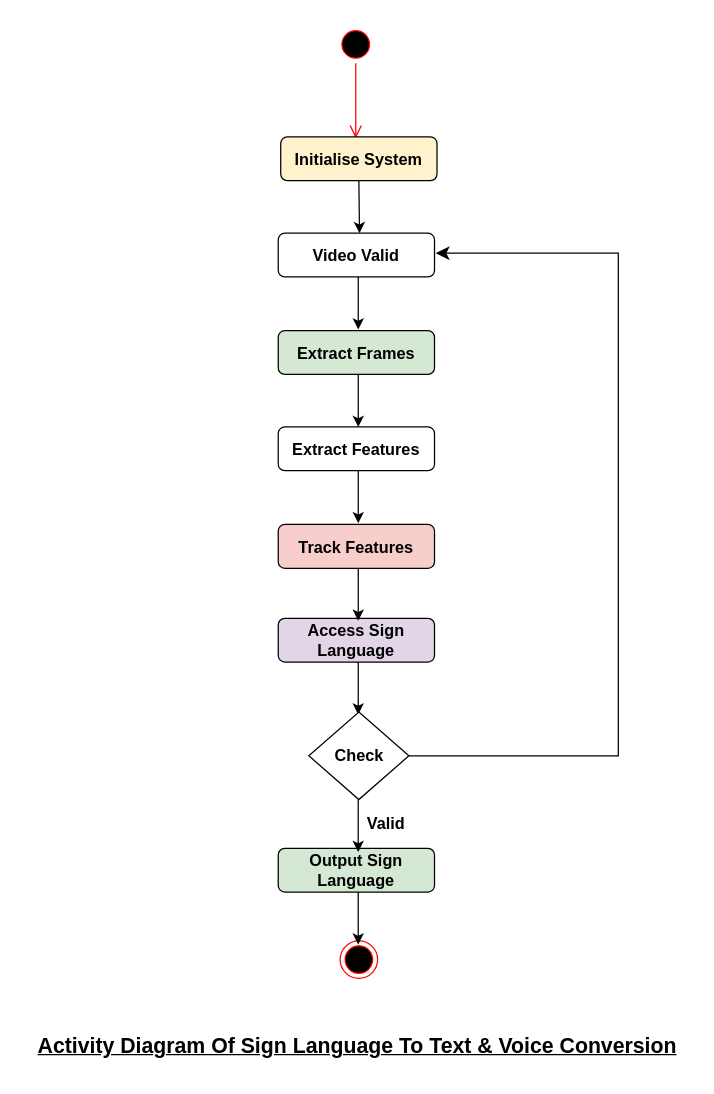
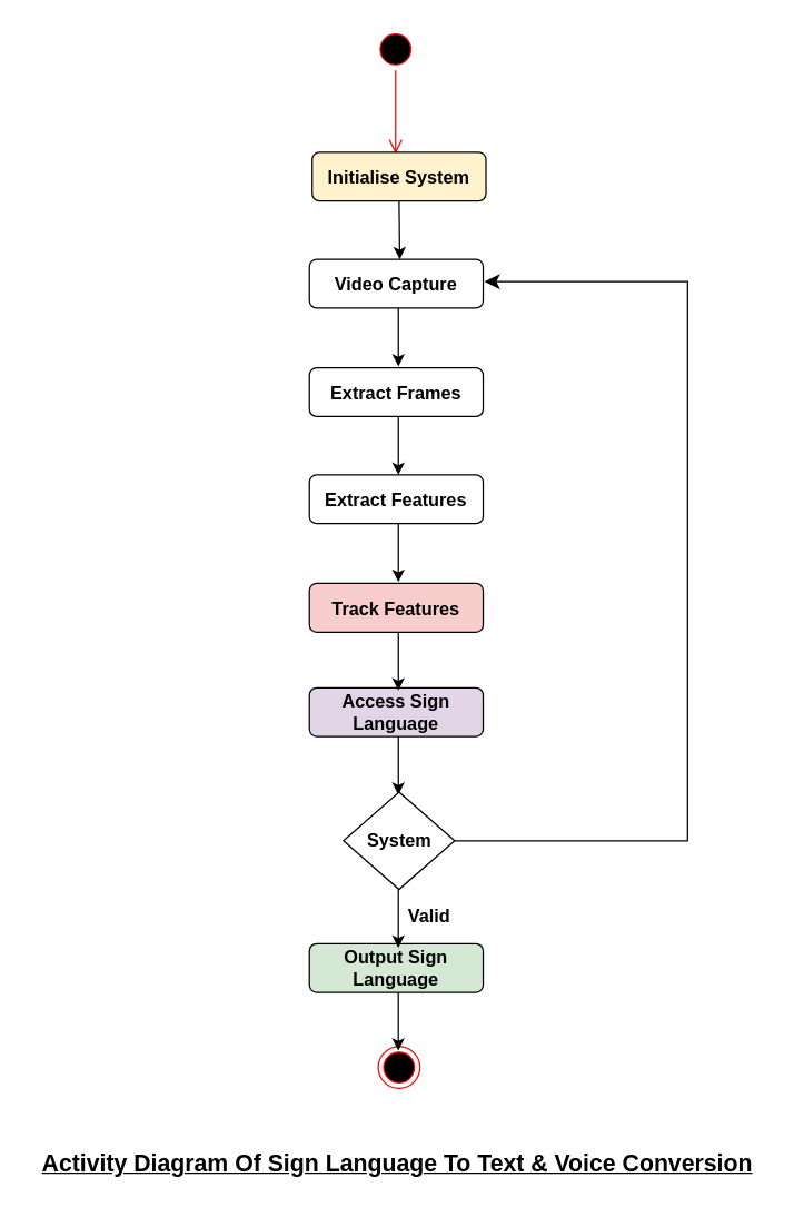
  <mxCell id="0" />
  <mxCell id="1" parent="0" />
  <mxCell id="2" value="" style="ellipse;html=1;shape=startState;fillColor=#000000;strokeColor=#ff0000;strokeWidth=1;fontStyle=1;fontSize=13;" vertex="1" parent="1"><mxGeometry x="269" y="20" width="30" height="30" as="geometry" /></mxCell>
  <mxCell id="3" value="" style="edgeStyle=orthogonalEdgeStyle;html=1;verticalAlign=bottom;endArrow=open;endSize=8;strokeColor=#ff0000;rounded=0;strokeWidth=1;fontStyle=1;fontSize=13;" edge="1" source="2" parent="1"><mxGeometry relative="1" as="geometry"><mxPoint x="284" y="110" as="targetPoint" /></mxGeometry></mxCell>
  <mxCell id="4" value="Initialise System" style="rounded=1;whiteSpace=wrap;html=1;fontStyle=1;fontSize=13;fillColor=#fff2cc;" vertex="1" parent="1"><mxGeometry x="224" y="109" width="125" height="35" as="geometry" /></mxCell>
  <mxCell id="5" value="" style="endArrow=classic;html=1;rounded=0;exitX=0.5;exitY=1;exitDx=0;exitDy=0;fontStyle=1;fontSize=13;" edge="1" parent="1" source="4"><mxGeometry width="50" height="50" relative="1" as="geometry"><mxPoint x="287" y="159" as="sourcePoint" /><mxPoint x="287" y="186" as="targetPoint" /></mxGeometry></mxCell>
- <mxCell id="6" value="Video Valid" style="rounded=1;whiteSpace=wrap;html=1;fontStyle=1;fontSize=13;" vertex="1" parent="1"><mxGeometry x="222" y="186" width="125" height="35" as="geometry" /></mxCell>
- <mxCell id="7" value="Extract Frames" style="rounded=1;whiteSpace=wrap;html=1;fontStyle=1;fontSize=13;fillColor=#d5e8d4;" vertex="1" parent="1"><mxGeometry x="222" y="264" width="125" height="35" as="geometry" /></mxCell>
+ <mxCell id="6" value="Video Capture" style="rounded=1;whiteSpace=wrap;html=1;fontStyle=1;fontSize=13;" vertex="1" parent="1"><mxGeometry x="222" y="186" width="125" height="35" as="geometry" /></mxCell>
+ <mxCell id="7" value="Extract Frames" style="rounded=1;whiteSpace=wrap;html=1;fontStyle=1;fontSize=13;" vertex="1" parent="1"><mxGeometry x="222" y="264" width="125" height="35" as="geometry" /></mxCell>
  <mxCell id="8" value="" style="endArrow=classic;html=1;rounded=0;exitX=0.5;exitY=1;exitDx=0;exitDy=0;fontStyle=1;fontSize=13;" edge="1" parent="1"><mxGeometry width="50" height="50" relative="1" as="geometry"><mxPoint x="286" y="221" as="sourcePoint" /><mxPoint x="286" y="263" as="targetPoint" /></mxGeometry></mxCell>
  <mxCell id="9" value="Extract Features" style="rounded=1;whiteSpace=wrap;html=1;fontStyle=1;fontSize=13;" vertex="1" parent="1"><mxGeometry x="222" y="341" width="125" height="35" as="geometry" /></mxCell>
  <mxCell id="10" value="Track Features" style="rounded=1;whiteSpace=wrap;html=1;fontStyle=1;fontSize=13;fillColor=#f8cecc;" vertex="1" parent="1"><mxGeometry x="222" y="419" width="125" height="35" as="geometry" /></mxCell>
  <mxCell id="11" value="Access Sign Language" style="rounded=1;whiteSpace=wrap;html=1;fontStyle=1;fontSize=13;fillColor=#e1d5e7;" vertex="1" parent="1"><mxGeometry x="222" y="494" width="125" height="35" as="geometry" /></mxCell>
  <mxCell id="12" value="" style="endArrow=classic;html=1;rounded=0;exitX=0.5;exitY=1;exitDx=0;exitDy=0;fontStyle=1;fontSize=13;" edge="1" parent="1"><mxGeometry width="50" height="50" relative="1" as="geometry"><mxPoint x="286" y="299" as="sourcePoint" /><mxPoint x="286" y="341" as="targetPoint" /></mxGeometry></mxCell>
  <mxCell id="13" value="" style="endArrow=classic;html=1;rounded=0;exitX=0.5;exitY=1;exitDx=0;exitDy=0;fontStyle=1;fontSize=13;" edge="1" parent="1"><mxGeometry width="50" height="50" relative="1" as="geometry"><mxPoint x="286" y="376" as="sourcePoint" /><mxPoint x="286" y="418" as="targetPoint" /></mxGeometry></mxCell>
  <mxCell id="14" value="" style="endArrow=classic;html=1;rounded=0;exitX=0.5;exitY=1;exitDx=0;exitDy=0;fontStyle=1;fontSize=13;" edge="1" parent="1"><mxGeometry width="50" height="50" relative="1" as="geometry"><mxPoint x="286" y="454" as="sourcePoint" /><mxPoint x="286" y="496" as="targetPoint" /></mxGeometry></mxCell>
  <mxCell id="15" value="" style="endArrow=classic;html=1;rounded=0;exitX=0.5;exitY=1;exitDx=0;exitDy=0;fontStyle=1;fontSize=13;" edge="1" parent="1"><mxGeometry width="50" height="50" relative="1" as="geometry"><mxPoint x="286" y="529" as="sourcePoint" /><mxPoint x="286" y="571" as="targetPoint" /></mxGeometry></mxCell>
- <mxCell id="16" value="Check" style="rhombus;whiteSpace=wrap;html=1;fontStyle=1;fontSize=13;" vertex="1" parent="1"><mxGeometry x="246.5" y="569" width="80" height="70" as="geometry" /></mxCell>
+ <mxCell id="16" value="System" style="rhombus;whiteSpace=wrap;html=1;fontStyle=1;fontSize=13;" vertex="1" parent="1"><mxGeometry x="246.5" y="569" width="80" height="70" as="geometry" /></mxCell>
  <mxCell id="17" value="Output Sign Language" style="rounded=1;whiteSpace=wrap;html=1;fontStyle=1;fontSize=13;fillColor=#d5e8d4;" vertex="1" parent="1"><mxGeometry x="222" y="678" width="125" height="35" as="geometry" /></mxCell>
  <mxCell id="18" value="" style="ellipse;html=1;shape=endState;fillColor=#000000;strokeColor=#ff0000;fontStyle=1;fontSize=13;" vertex="1" parent="1"><mxGeometry x="271.5" y="752" width="30" height="30" as="geometry" /></mxCell>
  <mxCell id="19" value="" style="edgeStyle=segmentEdgeStyle;endArrow=classic;html=1;curved=0;rounded=0;endSize=8;startSize=8;exitX=1;exitY=0.5;exitDx=0;exitDy=0;" edge="1" parent="1" source="16"><mxGeometry width="50" height="50" relative="1" as="geometry"><mxPoint x="382" y="603" as="sourcePoint" /><mxPoint x="348" y="202" as="targetPoint" /><Array as="points"><mxPoint x="494" y="604" /><mxPoint x="494" y="202" /></Array></mxGeometry></mxCell>
  <mxCell id="20" value="&lt;b style=&quot;font-size: 13px;&quot;&gt;Valid&lt;/b&gt;" style="text;html=1;align=center;verticalAlign=middle;resizable=0;points=[];autosize=1;strokeColor=none;fillColor=none;fontSize=13;" vertex="1" parent="1"><mxGeometry x="284" y="644" width="48" height="28" as="geometry" /></mxCell>
  <mxCell id="21" value="" style="endArrow=classic;html=1;rounded=0;exitX=0.5;exitY=1;exitDx=0;exitDy=0;fontStyle=1;fontSize=13;" edge="1" parent="1"><mxGeometry width="50" height="50" relative="1" as="geometry"><mxPoint x="285.97" y="639" as="sourcePoint" /><mxPoint x="285.97" y="681" as="targetPoint" /></mxGeometry></mxCell>
  <mxCell id="22" value="" style="endArrow=classic;html=1;rounded=0;exitX=0.5;exitY=1;exitDx=0;exitDy=0;fontStyle=1;fontSize=13;" edge="1" parent="1"><mxGeometry width="50" height="50" relative="1" as="geometry"><mxPoint x="285.97" y="713" as="sourcePoint" /><mxPoint x="285.97" y="755" as="targetPoint" /></mxGeometry></mxCell>
  <mxCell id="23" value="&lt;font size=&quot;1&quot; style=&quot;&quot;&gt;&lt;u style=&quot;font-size: 17px;&quot;&gt;Activity Diagram Of Sign Language To Text &amp;amp; Voice Conversion&lt;/u&gt;&lt;/font&gt;" style="text;html=1;align=center;verticalAlign=middle;resizable=0;points=[];autosize=1;strokeColor=none;fillColor=none;strokeWidth=2;fontStyle=1" vertex="1" parent="1"><mxGeometry x="20" y="821" width="529" height="32" as="geometry" /></mxCell>
